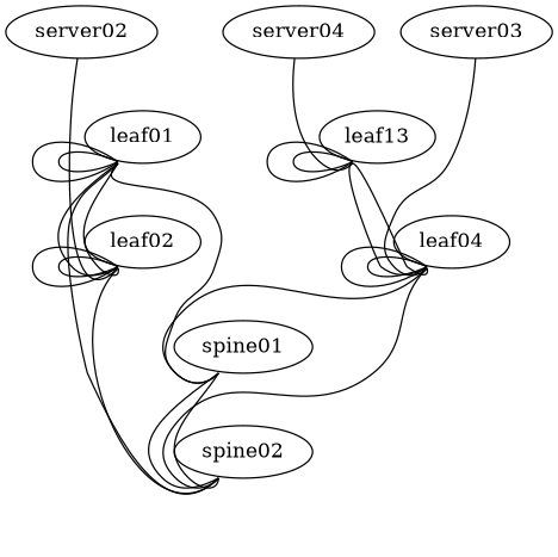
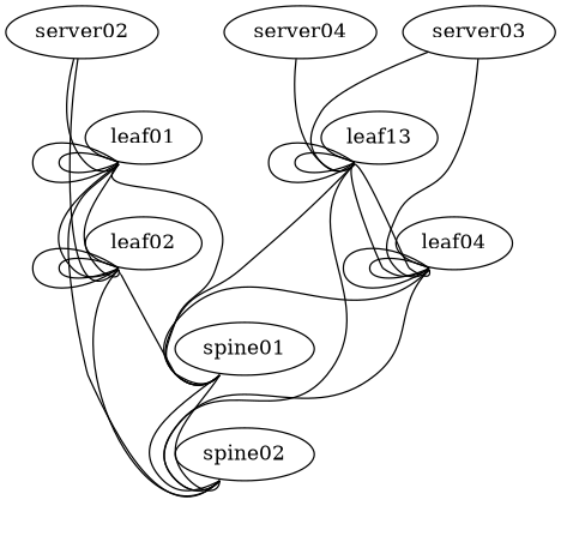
  graph {
    edge [headport=swp2 tailport=swp45]
    leaf01
    spine01
    leaf02
    spine02
    n5 [label=leaf13]
    leaf04
    server02
    server03
    server04
    leaf01 -- leaf01 [headport=swp46]
    leaf01 -- leaf01 [headport=swp48 tailport=swp47]
    leaf01 -- spine01 [headport=swp1 tailport=swp51]
    leaf01 -- leaf02 [headport=swp49 tailport=swp49]
    leaf01 -- leaf02 [headport=swp50 tailport=swp50]
    leaf01 -- spine02 [headport=swp1 tailport=swp52]
    spine01 -- spine02 [headport=swp31 tailport=swp31]
    spine01 -- spine02 [headport=swp32 tailport=swp32]
+   leaf02 -- spine01 [tailport=swp51]
    leaf02 -- leaf02 [headport=swp46]
    leaf02 -- leaf02 [headport=swp48 tailport=swp47]
    leaf02 -- spine02 [tailport=swp52]
+   n5 -- spine01 [headport=swp3 tailport=swp51]
+   n5 -- spine02 [headport=swp3 tailport=swp52]
    n5 -- n5 [headport=swp46]
    n5 -- n5 [headport=swp48 tailport=swp47]
    n5 -- leaf04 [headport=swp49 tailport=swp49]
    n5 -- leaf04 [headport=swp50 tailport=swp50]
    leaf04 -- spine01 [headport=swp4 tailport=swp51]
    leaf04 -- spine02 [headport=swp4 tailport=swp52]
    leaf04 -- leaf04 [headport=swp46]
    leaf04 -- leaf04 [headport=swp48 tailport=swp47]
+   server02 -- leaf01 [tailport=eth1]
    server02 -- leaf02 [tailport=eth2]
+   server03 -- n5 [headport=swp1 tailport=eth1]
    server03 -- leaf04 [headport=swp1 tailport=eth2]
    server04 -- n5 [tailport=eth1]
  }
